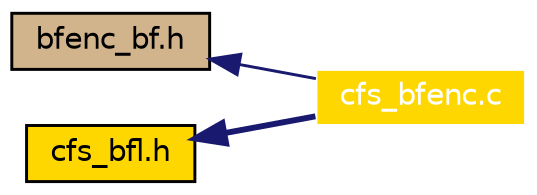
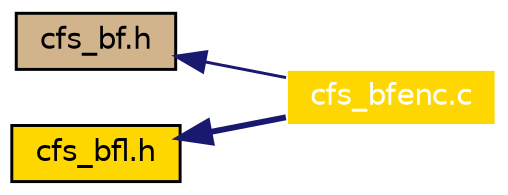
  digraph {
    rankdir=LR
    node [color=black fillcolor=gold fontname=Helvetica fontsize=10 shape=record style=filled]
    edge [color=midnightblue dir=back fontname=Helvetica fontsize=10 labelfontname=Helvetica labelfontsize=10]
    n1 [color=white fontcolor=white height=0.2 label="cfs_bfenc.c" width=0.4]
-   n2 [height=0.2 label="bfenc_bf.h" width=0.4 fillcolor=tan]
+   n2 [height=0.2 label="cfs_bf.h" width=0.4 fillcolor=tan]
    n3 [height=0.2 label="cfs_bfl.h" width=0.4]
    n2 -> n1 [style=solid]
    n3 -> n1 [style=bold]
  }
